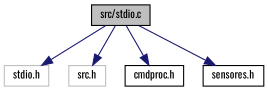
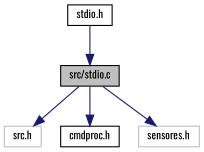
  digraph {
    fontname=Oswald
    node [color=black fillcolor=white fontname=Oswald fontsize=10 shape=record style=filled]
    edge [color=midnightblue fontname=Oswald fontsize=10 labelfontname=Helvetica labelfontsize=10 style=solid]
    n1 [fillcolor=grey75 fontcolor=black height=0.2 label="src/stdio.c" width=0.4]
-   n2 [color=grey75 height=0.2 label="stdio.h" width=0.4]
+   n2 [height=0.2 label="stdio.h" width=0.4]
    n3 [color=grey75 height=0.2 label="src.h" width=0.4]
    n4 [height=0.2 label="cmdproc.h" width=0.4]
-   n5 [height=0.2 label="sensores.h" width=0.4]
-   n1 -> n2
+   n5 [color=grey75 height=0.2 label="sensores.h" width=0.4]
+   n2 -> n1
    n1 -> n3
    n1 -> n4
    n1 -> n5
  }
